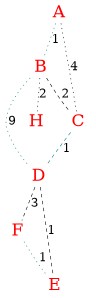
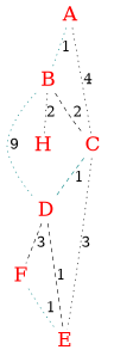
  graph {
    fontname="DejaVu Serif"
    node [color=gray40 fixedsize=true fontcolor=red fontname="DejaVu Serif" fontsize="30pt" shape=none]
    edge [color=black fontname="DejaVu Serif" fontsize="20pt" style=dotted]
    B
    A [color=darkorange]
    C
    D [color=darkorange]
    H [color=deeppink]
    E
    F [color=darkgreen]
    B -- C [label=2 style=dashed]
    B -- D [color=teal label=9]
    B -- H [label=2]
    A -- B [color=teal label=1]
    A -- C [label=4]
    C -- D [color=teal label=1 style=dashed]
+   C -- E [label=3]
    D -- E [label=1 style=dashed]
    D -- F [label=3 style=dashed]
    F -- E [color=teal label=1]
  }
